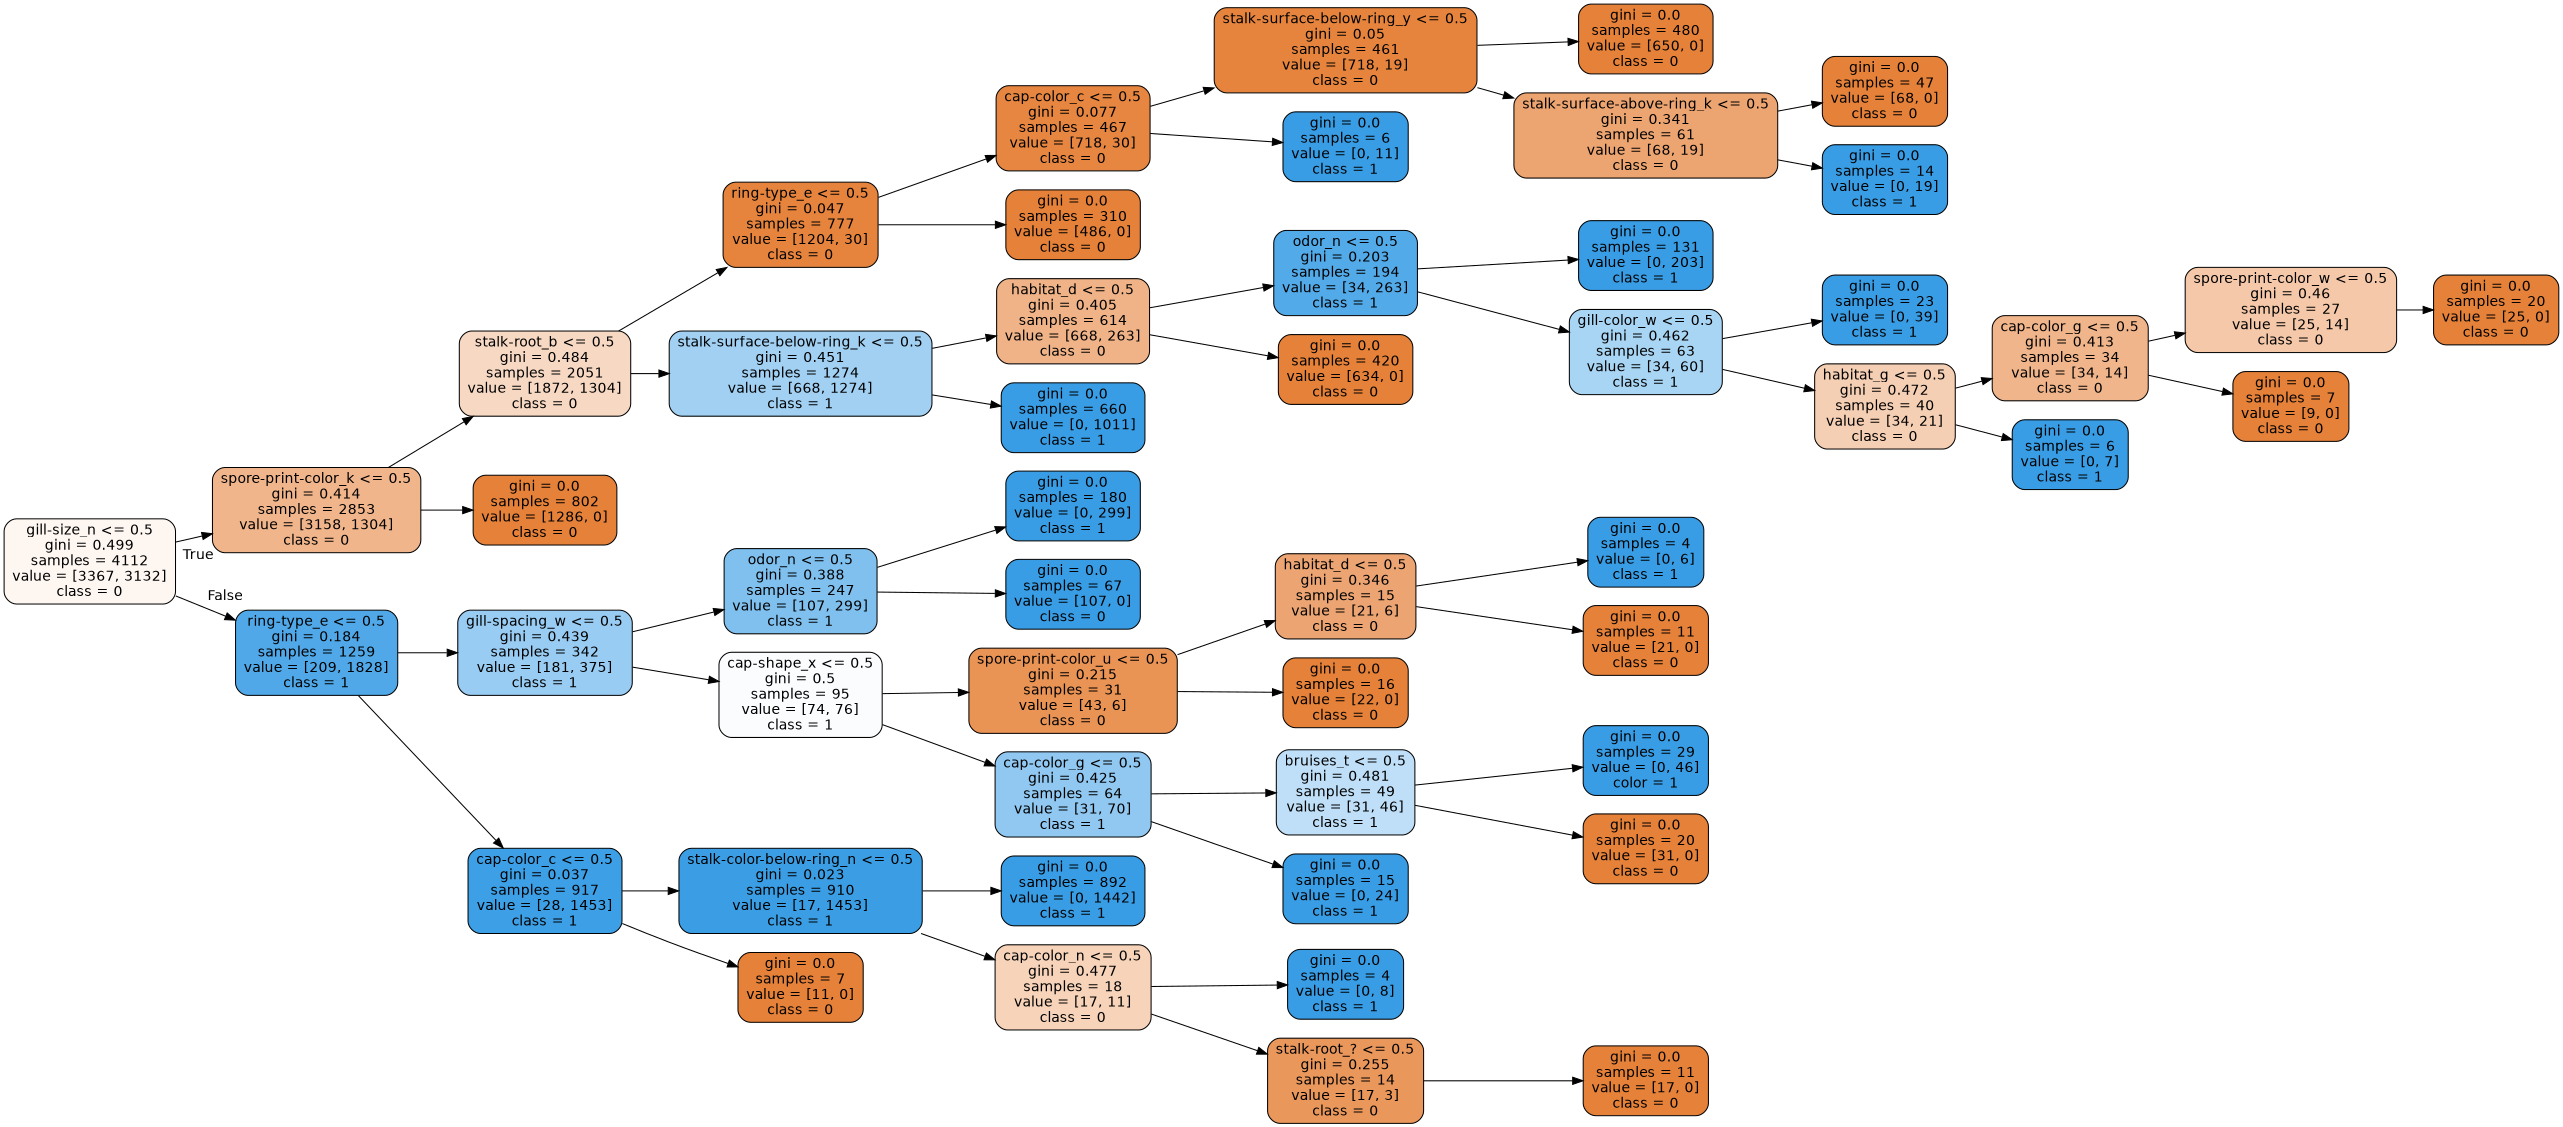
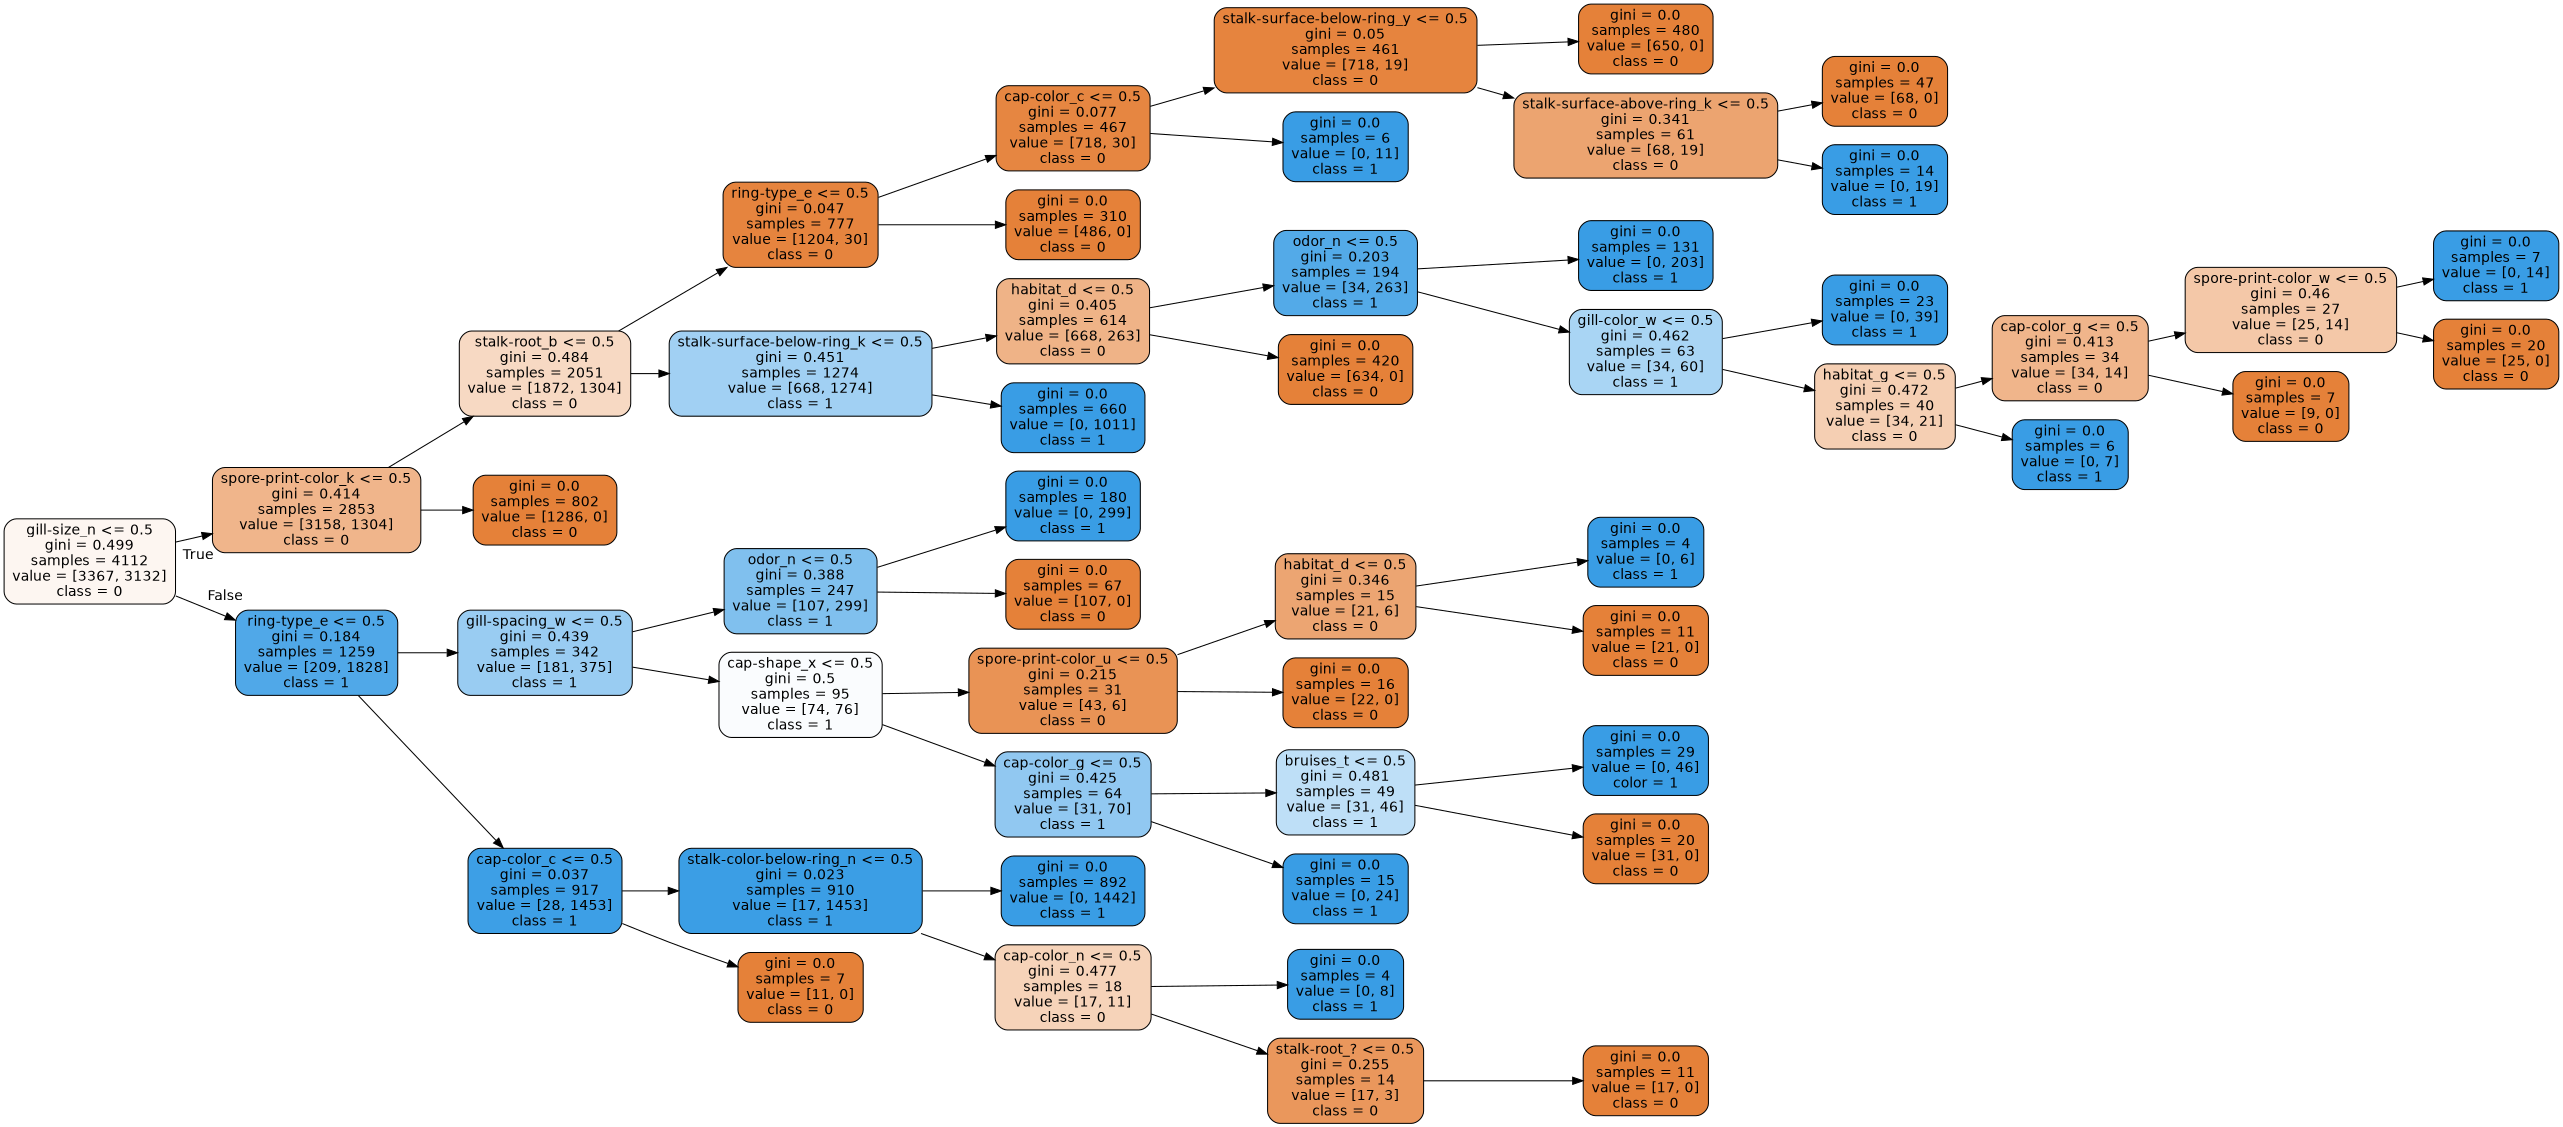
  digraph {
    rankdir=LR
    node [color=black fillcolor="#e58139" fontname=helvetica shape=box style="filled, rounded"]
    edge [fontname=helvetica]
    n1 [fillcolor="#fdf6f1" label="gill-size_n <= 0.5\ngini = 0.499\nsamples = 4112\nvalue = [3367, 3132]\nclass = 0"]
    n2 [fillcolor="#f0b58b" label="spore-print-color_k <= 0.5\ngini = 0.414\nsamples = 2853\nvalue = [3158, 1304]\nclass = 0"]
    n3 [fillcolor="#50a8e8" label="ring-type_e <= 0.5\ngini = 0.184\nsamples = 1259\nvalue = [209, 1828]\nclass = 1"]
    n4 [fillcolor="#f7d9c3" label="stalk-root_b <= 0.5\ngini = 0.484\nsamples = 2051\nvalue = [1872, 1304]\nclass = 0"]
    n5 [label="gini = 0.0\nsamples = 802\nvalue = [1286, 0]\nclass = 0"]
    n6 [fillcolor="#99ccf2" label="gill-spacing_w <= 0.5\ngini = 0.439\nsamples = 342\nvalue = [181, 375]\nclass = 1"]
    n7 [fillcolor="#3d9fe6" label="cap-color_c <= 0.5\ngini = 0.037\nsamples = 917\nvalue = [28, 1453]\nclass = 1"]
    n8 [fillcolor="#e6843e" label="ring-type_e <= 0.5\ngini = 0.047\nsamples = 777\nvalue = [1204, 30]\nclass = 0"]
    n9 [fillcolor="#a1d0f3" label="stalk-surface-below-ring_k <= 0.5\ngini = 0.451\nsamples = 1274\nvalue = [668, 1274]\nclass = 1"]
    n10 [fillcolor="#e68641" label="cap-color_c <= 0.5\ngini = 0.077\nsamples = 467\nvalue = [718, 30]\nclass = 0"]
    n11 [label="gini = 0.0\nsamples = 310\nvalue = [486, 0]\nclass = 0"]
    n12 [fillcolor="#efb387" label="habitat_d <= 0.5\ngini = 0.405\nsamples = 614\nvalue = [668, 263]\nclass = 0"]
    n13 [fillcolor="#399de5" label="gini = 0.0\nsamples = 660\nvalue = [0, 1011]\nclass = 1"]
    n14 [fillcolor="#e6843e" label="stalk-surface-below-ring_y <= 0.5\ngini = 0.05\nsamples = 461\nvalue = [718, 19]\nclass = 0"]
    n15 [fillcolor="#399de5" label="gini = 0.0\nsamples = 6\nvalue = [0, 11]\nclass = 1"]
    n16 [label="gini = 0.0\nsamples = 480\nvalue = [650, 0]\nclass = 0"]
    n17 [fillcolor="#eca470" label="stalk-surface-above-ring_k <= 0.5\ngini = 0.341\nsamples = 61\nvalue = [68, 19]\nclass = 0"]
    n18 [label="gini = 0.0\nsamples = 47\nvalue = [68, 0]\nclass = 0"]
    n19 [fillcolor="#399de5" label="gini = 0.0\nsamples = 14\nvalue = [0, 19]\nclass = 1"]
    n20 [fillcolor="#53aae8" label="odor_n <= 0.5\ngini = 0.203\nsamples = 194\nvalue = [34, 263]\nclass = 1"]
    n21 [label="gini = 0.0\nsamples = 420\nvalue = [634, 0]\nclass = 0"]
    n22 [fillcolor="#399de5" label="gini = 0.0\nsamples = 131\nvalue = [0, 203]\nclass = 1"]
    n23 [fillcolor="#a9d5f4" label="gill-color_w <= 0.5\ngini = 0.462\nsamples = 63\nvalue = [34, 60]\nclass = 1"]
    n24 [fillcolor="#399de5" label="gini = 0.0\nsamples = 23\nvalue = [0, 39]\nclass = 1"]
    n25 [fillcolor="#f5cfb3" label="habitat_g <= 0.5\ngini = 0.472\nsamples = 40\nvalue = [34, 21]\nclass = 0"]
    n26 [fillcolor="#f0b58b" label="cap-color_g <= 0.5\ngini = 0.413\nsamples = 34\nvalue = [34, 14]\nclass = 0"]
    n27 [fillcolor="#399de5" label="gini = 0.0\nsamples = 6\nvalue = [0, 7]\nclass = 1"]
    n28 [fillcolor="#f4c8a8" label="spore-print-color_w <= 0.5\ngini = 0.46\nsamples = 27\nvalue = [25, 14]\nclass = 0"]
    n29 [label="gini = 0.0\nsamples = 7\nvalue = [9, 0]\nclass = 0"]
+   n30 [fillcolor="#399de5" label="gini = 0.0\nsamples = 7\nvalue = [0, 14]\nclass = 1"]
    n31 [label="gini = 0.0\nsamples = 20\nvalue = [25, 0]\nclass = 0"]
    n32 [fillcolor="#80c0ee" label="odor_n <= 0.5\ngini = 0.388\nsamples = 247\nvalue = [107, 299]\nclass = 1"]
    n33 [fillcolor="#fafcfe" label="cap-shape_x <= 0.5\ngini = 0.5\nsamples = 95\nvalue = [74, 76]\nclass = 1"]
    n34 [fillcolor="#3b9ee5" label="stalk-color-below-ring_n <= 0.5\ngini = 0.023\nsamples = 910\nvalue = [17, 1453]\nclass = 1"]
    n35 [label="gini = 0.0\nsamples = 7\nvalue = [11, 0]\nclass = 0"]
    n36 [fillcolor="#399de5" label="gini = 0.0\nsamples = 180\nvalue = [0, 299]\nclass = 1"]
-   n37 [fillcolor="#399de5" label="gini = 0.0\nsamples = 67\nvalue = [107, 0]\nclass = 0"]
+   n37 [label="gini = 0.0\nsamples = 67\nvalue = [107, 0]\nclass = 0"]
    n38 [fillcolor="#e99355" label="spore-print-color_u <= 0.5\ngini = 0.215\nsamples = 31\nvalue = [43, 6]\nclass = 0"]
    n39 [fillcolor="#91c8f1" label="cap-color_g <= 0.5\ngini = 0.425\nsamples = 64\nvalue = [31, 70]\nclass = 1"]
    n40 [fillcolor="#eca572" label="habitat_d <= 0.5\ngini = 0.346\nsamples = 15\nvalue = [21, 6]\nclass = 0"]
    n41 [label="gini = 0.0\nsamples = 16\nvalue = [22, 0]\nclass = 0"]
    n42 [fillcolor="#bedff7" label="bruises_t <= 0.5\ngini = 0.481\nsamples = 49\nvalue = [31, 46]\nclass = 1"]
    n43 [fillcolor="#399de5" label="gini = 0.0\nsamples = 15\nvalue = [0, 24]\nclass = 1"]
    n44 [fillcolor="#399de5" label="gini = 0.0\nsamples = 4\nvalue = [0, 6]\nclass = 1"]
    n45 [label="gini = 0.0\nsamples = 11\nvalue = [21, 0]\nclass = 0"]
    n46 [fillcolor="#399de5" label="gini = 0.0\nsamples = 29\nvalue = [0, 46]\ncolor = 1"]
    n47 [label="gini = 0.0\nsamples = 20\nvalue = [31, 0]\nclass = 0"]
    n48 [fillcolor="#399de5" label="gini = 0.0\nsamples = 892\nvalue = [0, 1442]\nclass = 1"]
    n49 [fillcolor="#f6d3b9" label="cap-color_n <= 0.5\ngini = 0.477\nsamples = 18\nvalue = [17, 11]\nclass = 0"]
    n50 [fillcolor="#399de5" label="gini = 0.0\nsamples = 4\nvalue = [0, 8]\nclass = 1"]
    n51 [fillcolor="#ea975c" label="stalk-root_? <= 0.5\ngini = 0.255\nsamples = 14\nvalue = [17, 3]\nclass = 0"]
    n52 [label="gini = 0.0\nsamples = 11\nvalue = [17, 0]\nclass = 0"]
    n1 -> n2 [headlabel=True labelangle=45 labeldistance=2.5]
    n1 -> n3 [headlabel=False labelangle=-45 labeldistance=2.5]
    n2 -> n4
    n2 -> n5
    n3 -> n6
    n3 -> n7
    n4 -> n8
    n4 -> n9
    n6 -> n32
    n6 -> n33
    n7 -> n34
    n7 -> n35
    n8 -> n10
    n8 -> n11
    n9 -> n12
    n9 -> n13
    n10 -> n14
    n10 -> n15
    n12 -> n20
    n12 -> n21
    n14 -> n16
    n14 -> n17
    n17 -> n18
    n17 -> n19
    n20 -> n22
    n20 -> n23
    n23 -> n24
    n23 -> n25
    n25 -> n26
    n25 -> n27
    n26 -> n28
    n26 -> n29
+   n28 -> n30
    n28 -> n31
    n32 -> n36
    n32 -> n37
    n33 -> n38
    n33 -> n39
    n34 -> n48
    n34 -> n49
    n38 -> n40
    n38 -> n41
    n39 -> n42
    n39 -> n43
    n40 -> n44
    n40 -> n45
    n42 -> n46
    n42 -> n47
    n49 -> n50
    n49 -> n51
    n51 -> n52
  }
